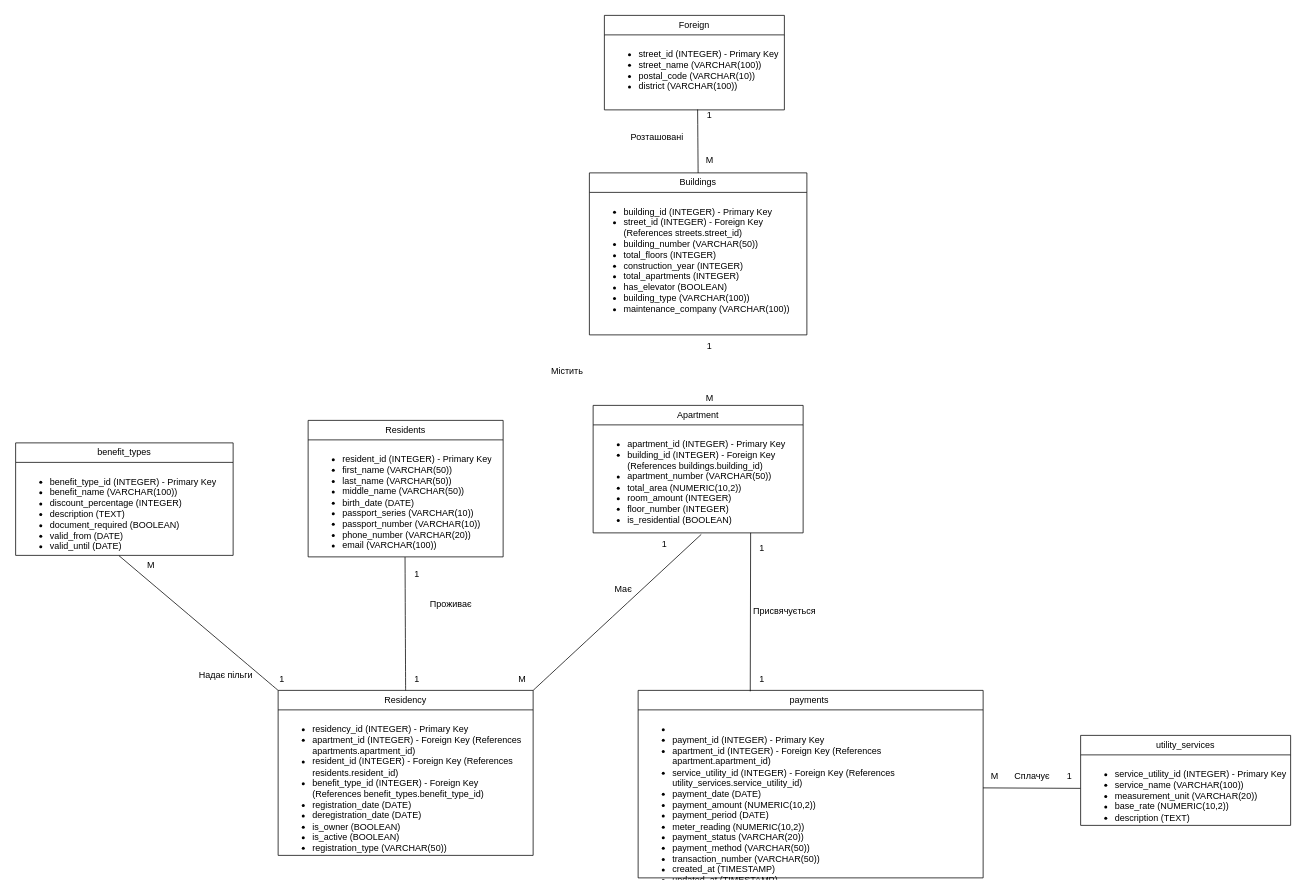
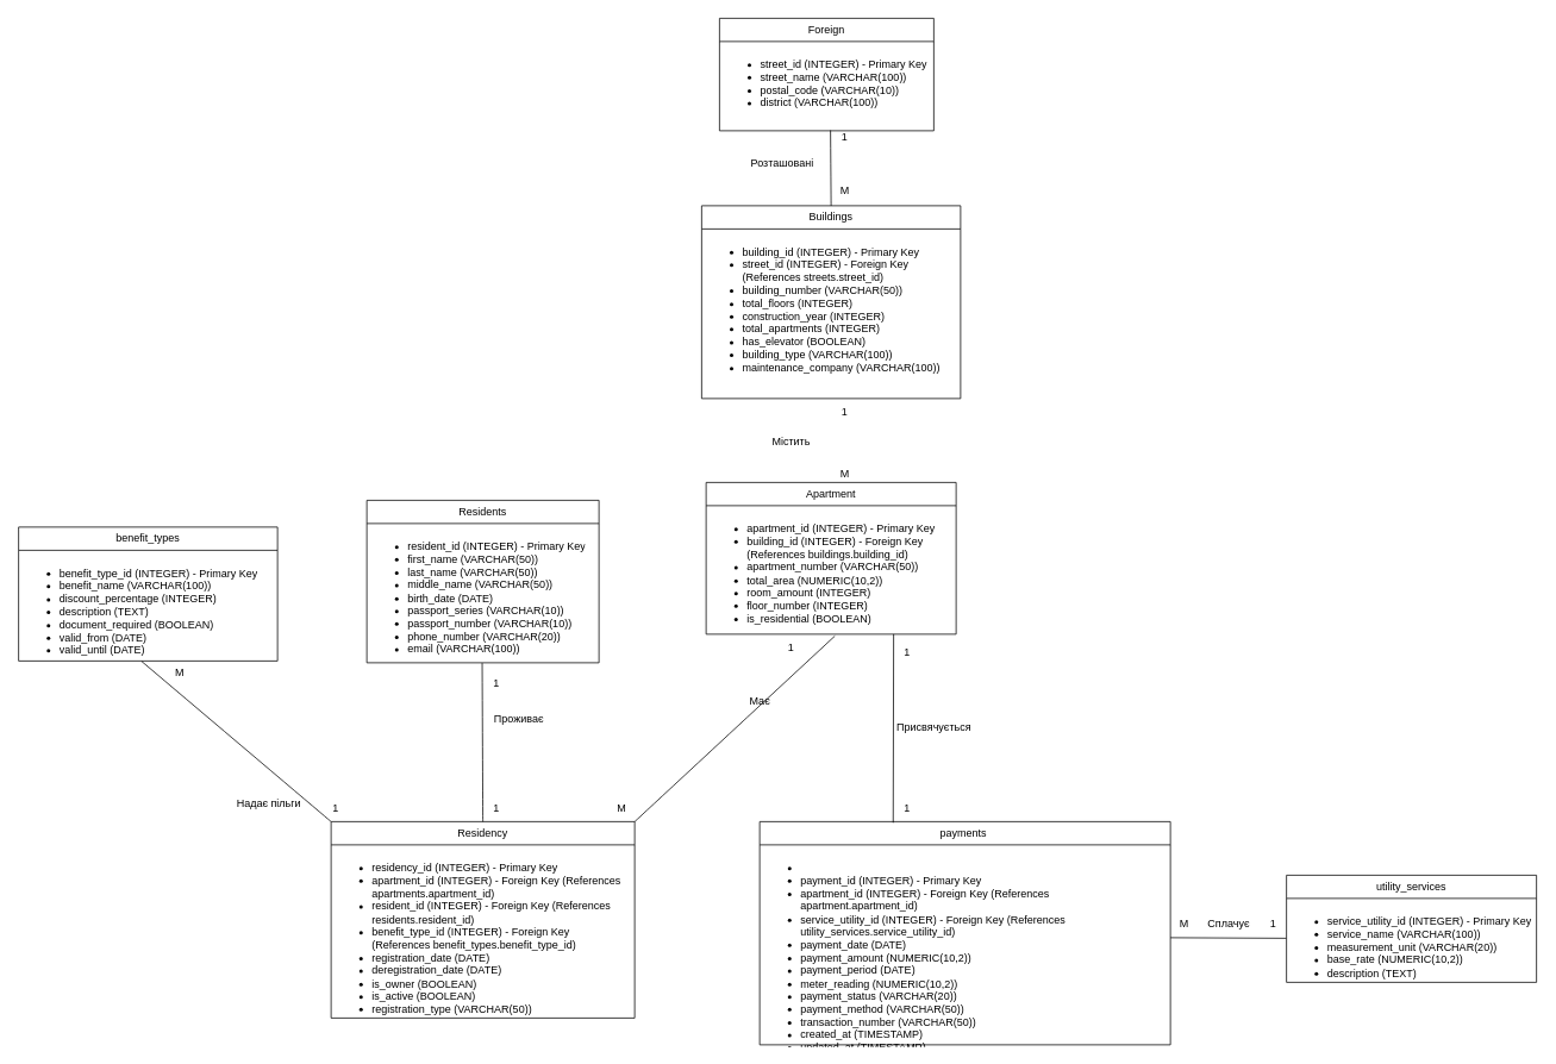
  <mxCell id="0" />
  <mxCell id="1" parent="0" />
  <mxCell id="2" value="benefit_types" style="swimlane;fontStyle=0;childLayout=stackLayout;horizontal=1;startSize=26;fillColor=none;horizontalStack=0;resizeParent=1;resizeParentMax=0;resizeLast=0;collapsible=1;marginBottom=0;whiteSpace=wrap;html=1;" parent="1" vertex="1"><mxGeometry x="20" y="590" width="290" height="150" as="geometry" /></mxCell>
  <mxCell id="3" value="&lt;ul&gt;&lt;li&gt;benefit_type_id (INTEGER) - Primary Key&lt;/li&gt;&lt;li&gt;benefit_name (VARCHAR(100))&lt;/li&gt;&lt;li&gt;discount_percentage (INTEGER)&lt;/li&gt;&lt;li&gt;description (TEXT)&lt;/li&gt;&lt;li&gt;document_required (BOOLEAN)&lt;/li&gt;&lt;li&gt;valid_from (DATE)&lt;/li&gt;&lt;li&gt;valid_until (DATE)&lt;/li&gt;&lt;/ul&gt;" style="text;strokeColor=none;fillColor=none;align=left;verticalAlign=top;spacingLeft=4;spacingRight=4;overflow=hidden;rotatable=0;points=[[0,0.5],[1,0.5]];portConstraint=eastwest;whiteSpace=wrap;html=1;" parent="2" vertex="1"><mxGeometry y="26" width="290" height="124" as="geometry" /></mxCell>
  <mxCell id="4" value="Residents" style="swimlane;fontStyle=0;childLayout=stackLayout;horizontal=1;startSize=26;fillColor=none;horizontalStack=0;resizeParent=1;resizeParentMax=0;resizeLast=0;collapsible=1;marginBottom=0;whiteSpace=wrap;html=1;" parent="1" vertex="1"><mxGeometry x="410" y="560" width="260" height="182" as="geometry" /></mxCell>
  <mxCell id="5" value="&lt;ul&gt;&lt;li&gt;resident_id (INTEGER) - Primary Key&lt;/li&gt;&lt;li&gt;first_name (VARCHAR(50))&lt;/li&gt;&lt;li&gt;last_name (VARCHAR(50))&lt;/li&gt;&lt;li&gt;middle_name (VARCHAR(50))&lt;/li&gt;&lt;li&gt;birth_date (DATE)&lt;/li&gt;&lt;li&gt;passport_series (VARCHAR(10))&lt;/li&gt;&lt;li&gt;passport_number (VARCHAR(10))&lt;/li&gt;&lt;li&gt;phone_number (VARCHAR(20))&lt;/li&gt;&lt;li&gt;email (VARCHAR(100))&lt;/li&gt;&lt;/ul&gt;" style="text;strokeColor=none;fillColor=none;align=left;verticalAlign=top;spacingLeft=4;spacingRight=4;overflow=hidden;rotatable=0;points=[[0,0.5],[1,0.5]];portConstraint=eastwest;whiteSpace=wrap;html=1;" parent="4" vertex="1"><mxGeometry y="26" width="260" height="156" as="geometry" /></mxCell>
  <mxCell id="6" value="Apartment" style="swimlane;fontStyle=0;childLayout=stackLayout;horizontal=1;startSize=26;fillColor=none;horizontalStack=0;resizeParent=1;resizeParentMax=0;resizeLast=0;collapsible=1;marginBottom=0;whiteSpace=wrap;html=1;" parent="1" vertex="1"><mxGeometry x="790" y="540" width="280" height="170" as="geometry" /></mxCell>
  <mxCell id="7" value="&lt;div&gt;&lt;ul&gt;&lt;li&gt;apartment_id (INTEGER) - Primary Key&lt;/li&gt;&lt;li&gt;building_id (INTEGER) - Foreign Key (References buildings.building_id)&lt;/li&gt;&lt;li&gt;apartment_number (VARCHAR(50))&lt;/li&gt;&lt;li&gt;total_area (NUMERIC(10,2))&lt;/li&gt;&lt;li&gt;room_amount (INTEGER)&lt;/li&gt;&lt;li&gt;floor_number (INTEGER)&lt;/li&gt;&lt;li&gt;is_residential (BOOLEAN)&lt;/li&gt;&lt;/ul&gt;&lt;/div&gt;" style="text;strokeColor=none;fillColor=none;align=left;verticalAlign=top;spacingLeft=4;spacingRight=4;overflow=hidden;rotatable=0;points=[[0,0.5],[1,0.5]];portConstraint=eastwest;whiteSpace=wrap;html=1;" parent="6" vertex="1"><mxGeometry y="26" width="280" height="144" as="geometry" /></mxCell>
  <mxCell id="8" value="Residency" style="swimlane;fontStyle=0;childLayout=stackLayout;horizontal=1;startSize=26;fillColor=none;horizontalStack=0;resizeParent=1;resizeParentMax=0;resizeLast=0;collapsible=1;marginBottom=0;whiteSpace=wrap;html=1;" parent="1" vertex="1"><mxGeometry x="370" y="920" width="340" height="220" as="geometry" /></mxCell>
  <mxCell id="9" value="&lt;ul&gt;&lt;li&gt;residency_id (INTEGER) - Primary Key&lt;/li&gt;&lt;li&gt;apartment_id (INTEGER) - Foreign Key (References apartments.apartment_id)&lt;/li&gt;&lt;li&gt;resident_id (INTEGER) - Foreign Key (References residents.resident_id)&lt;/li&gt;&lt;li&gt;benefit_type_id (INTEGER) - Foreign Key (References benefit_types.benefit_type_id)&lt;/li&gt;&lt;li&gt;registration_date (DATE)&lt;/li&gt;&lt;li&gt;deregistration_date (DATE)&lt;/li&gt;&lt;li&gt;is_owner (BOOLEAN)&lt;/li&gt;&lt;li&gt;is_active (BOOLEAN)&lt;/li&gt;&lt;li&gt;registration_type (VARCHAR(50))&lt;/li&gt;&lt;/ul&gt;" style="text;strokeColor=none;fillColor=none;align=left;verticalAlign=top;spacingLeft=4;spacingRight=4;overflow=hidden;rotatable=0;points=[[0,0.5],[1,0.5]];portConstraint=eastwest;whiteSpace=wrap;html=1;" parent="8" vertex="1"><mxGeometry y="26" width="340" height="194" as="geometry" /></mxCell>
  <mxCell id="10" value="utility_services" style="swimlane;fontStyle=0;childLayout=stackLayout;horizontal=1;startSize=26;fillColor=none;horizontalStack=0;resizeParent=1;resizeParentMax=0;resizeLast=0;collapsible=1;marginBottom=0;whiteSpace=wrap;html=1;" parent="1" vertex="1"><mxGeometry x="1440" y="980" width="280" height="120" as="geometry" /></mxCell>
  <mxCell id="11" value="&lt;ul&gt;&lt;li&gt;service_utility_id (INTEGER) - Primary Key&lt;/li&gt;&lt;li&gt;service_name (VARCHAR(100))&lt;/li&gt;&lt;li&gt;measurement_unit (VARCHAR(20))&lt;/li&gt;&lt;li&gt;base_rate (NUMERIC(10,2))&lt;/li&gt;&lt;li&gt;description (TEXT)&lt;/li&gt;&lt;/ul&gt;" style="text;strokeColor=none;fillColor=none;align=left;verticalAlign=top;spacingLeft=4;spacingRight=4;overflow=hidden;rotatable=0;points=[[0,0.5],[1,0.5]];portConstraint=eastwest;whiteSpace=wrap;html=1;" parent="10" vertex="1"><mxGeometry y="26" width="280" height="94" as="geometry" /></mxCell>
  <mxCell id="12" value="Buildings" style="swimlane;fontStyle=0;childLayout=stackLayout;horizontal=1;startSize=26;fillColor=none;horizontalStack=0;resizeParent=1;resizeParentMax=0;resizeLast=0;collapsible=1;marginBottom=0;whiteSpace=wrap;html=1;" parent="1" vertex="1"><mxGeometry x="785" y="230" width="290" height="216" as="geometry" /></mxCell>
  <mxCell id="13" value="&lt;div&gt;&lt;ul&gt;&lt;li&gt;building_id (INTEGER) - Primary Key&lt;/li&gt;&lt;li&gt;street_id (INTEGER) - Foreign Key (References streets.street_id)&lt;/li&gt;&lt;li&gt;building_number (VARCHAR(50))&lt;/li&gt;&lt;li&gt;total_floors (INTEGER)&lt;/li&gt;&lt;li&gt;construction_year (INTEGER)&lt;/li&gt;&lt;li&gt;total_apartments (INTEGER)&lt;/li&gt;&lt;li&gt;has_elevator (BOOLEAN)&lt;/li&gt;&lt;li&gt;building_type (VARCHAR(100))&lt;/li&gt;&lt;li&gt;maintenance_company (VARCHAR(100))&lt;/li&gt;&lt;/ul&gt;&lt;/div&gt;" style="text;strokeColor=none;fillColor=none;align=left;verticalAlign=top;spacingLeft=4;spacingRight=4;overflow=hidden;rotatable=0;points=[[0,0.5],[1,0.5]];portConstraint=eastwest;whiteSpace=wrap;html=1;" parent="12" vertex="1"><mxGeometry y="26" width="290" height="190" as="geometry" /></mxCell>
  <mxCell id="14" value="Foreign" style="swimlane;fontStyle=0;childLayout=stackLayout;horizontal=1;startSize=26;fillColor=none;horizontalStack=0;resizeParent=1;resizeParentMax=0;resizeLast=0;collapsible=1;marginBottom=0;whiteSpace=wrap;html=1;" parent="1" vertex="1"><mxGeometry x="805" y="20" width="240" height="126" as="geometry" /></mxCell>
  <mxCell id="15" value="&lt;div&gt;&lt;ul&gt;&lt;li&gt;street_id (INTEGER) - Primary Key&lt;/li&gt;&lt;li&gt;street_name (VARCHAR(100))&lt;/li&gt;&lt;li&gt;postal_code (VARCHAR(10))&lt;/li&gt;&lt;li&gt;district (VARCHAR(100))&lt;/li&gt;&lt;/ul&gt;&lt;/div&gt;" style="text;strokeColor=none;fillColor=none;align=left;verticalAlign=top;spacingLeft=4;spacingRight=4;overflow=hidden;rotatable=0;points=[[0,0.5],[1,0.5]];portConstraint=eastwest;whiteSpace=wrap;html=1;" parent="14" vertex="1"><mxGeometry y="26" width="240" height="100" as="geometry" /></mxCell>
  <mxCell id="16" value="Надає пільги" style="text;html=1;align=center;verticalAlign=middle;resizable=0;points=[];autosize=1;strokeColor=none;fillColor=none;" parent="1" vertex="1"><mxGeometry x="250" y="885" width="100" height="30" as="geometry" /></mxCell>
- <mxCell id="17" value="Проживає" style="text;html=1;align=center;verticalAlign=middle;resizable=0;points=[];autosize=1;strokeColor=none;fillColor=none;" parent="1" vertex="1"><mxGeometry x="560" y="790" width="80" height="30" as="geometry" /></mxCell>
- <mxCell id="18" value="Має" style="text;html=1;align=center;verticalAlign=middle;resizable=0;points=[];autosize=1;strokeColor=none;fillColor=none;" parent="1" vertex="1"><mxGeometry x="805" y="770" width="50" height="30" as="geometry" /></mxCell>
- <mxCell id="19" value="Містить" style="text;html=1;align=center;verticalAlign=middle;resizable=0;points=[];autosize=1;strokeColor=none;fillColor=none;" parent="1" vertex="1"><mxGeometry x="720" y="480" width="70" height="30" as="geometry" /></mxCell>
+ <mxCell id="17" value="Проживає" style="text;html=1;align=center;verticalAlign=middle;resizable=0;points=[];autosize=1;strokeColor=none;fillColor=none;" parent="1" vertex="1"><mxGeometry x="540" y="790" width="80" height="30" as="geometry" /></mxCell>
+ <mxCell id="18" value="Має" style="text;html=1;align=center;verticalAlign=middle;resizable=0;points=[];autosize=1;strokeColor=none;fillColor=none;" parent="1" vertex="1"><mxGeometry x="825" y="770" width="50" height="30" as="geometry" /></mxCell>
+ <mxCell id="19" value="Містить" style="text;html=1;align=center;verticalAlign=middle;resizable=0;points=[];autosize=1;strokeColor=none;fillColor=none;" parent="1" vertex="1"><mxGeometry x="850" y="480" width="70" height="30" as="geometry" /></mxCell>
  <mxCell id="20" value="Розташовані" style="text;html=1;align=center;verticalAlign=middle;resizable=0;points=[];autosize=1;strokeColor=none;fillColor=none;" parent="1" vertex="1"><mxGeometry x="830" y="168" width="90" height="30" as="geometry" /></mxCell>
  <mxCell id="21" value="" style="endArrow=none;html=1;rounded=0;curved=1;entryX=0.515;entryY=1.014;entryDx=0;entryDy=0;entryPerimeter=0;" parent="1" target="7" edge="1"><mxGeometry width="50" height="50" relative="1" as="geometry"><mxPoint x="710" y="920" as="sourcePoint" /><mxPoint x="760" y="870" as="targetPoint" /></mxGeometry></mxCell>
  <mxCell id="22" value="" style="endArrow=none;html=1;rounded=0;curved=1;entryX=0.497;entryY=1.002;entryDx=0;entryDy=0;entryPerimeter=0;" parent="1" target="5" edge="1"><mxGeometry width="50" height="50" relative="1" as="geometry"><mxPoint x="540" y="920" as="sourcePoint" /><mxPoint x="590" y="870" as="targetPoint" /></mxGeometry></mxCell>
  <mxCell id="23" value="" style="endArrow=none;html=1;rounded=0;curved=1;entryX=0.475;entryY=1.003;entryDx=0;entryDy=0;entryPerimeter=0;" parent="1" target="3" edge="1"><mxGeometry width="50" height="50" relative="1" as="geometry"><mxPoint x="370" y="920" as="sourcePoint" /><mxPoint x="420" y="870" as="targetPoint" /></mxGeometry></mxCell>
  <mxCell id="24" value="" style="endArrow=none;html=1;rounded=0;curved=1;entryX=0.518;entryY=0.995;entryDx=0;entryDy=0;entryPerimeter=0;" parent="1" target="15" edge="1"><mxGeometry width="50" height="50" relative="1" as="geometry"><mxPoint x="930" y="230" as="sourcePoint" /><mxPoint x="980" y="180" as="targetPoint" /></mxGeometry></mxCell>
  <mxCell id="25" value="1" style="text;html=1;align=center;verticalAlign=middle;resizable=0;points=[];autosize=1;strokeColor=none;fillColor=none;" parent="1" vertex="1"><mxGeometry x="930" y="138" width="30" height="30" as="geometry" /></mxCell>
  <mxCell id="26" value="М" style="text;html=1;align=center;verticalAlign=middle;resizable=0;points=[];autosize=1;strokeColor=none;fillColor=none;" parent="1" vertex="1"><mxGeometry x="930" y="198" width="30" height="30" as="geometry" /></mxCell>
  <mxCell id="27" value="1" style="text;html=1;align=center;verticalAlign=middle;resizable=0;points=[];autosize=1;strokeColor=none;fillColor=none;" parent="1" vertex="1"><mxGeometry x="870" y="710" width="30" height="30" as="geometry" /></mxCell>
  <mxCell id="28" value="М" style="text;html=1;align=center;verticalAlign=middle;resizable=0;points=[];autosize=1;strokeColor=none;fillColor=none;" parent="1" vertex="1"><mxGeometry x="680" y="890" width="30" height="30" as="geometry" /></mxCell>
  <mxCell id="29" value="1" style="text;html=1;align=center;verticalAlign=middle;resizable=0;points=[];autosize=1;strokeColor=none;fillColor=none;" parent="1" vertex="1"><mxGeometry x="540" y="750" width="30" height="30" as="geometry" /></mxCell>
  <mxCell id="30" value="1" style="text;html=1;align=center;verticalAlign=middle;resizable=0;points=[];autosize=1;strokeColor=none;fillColor=none;" parent="1" vertex="1"><mxGeometry x="540" y="890" width="30" height="30" as="geometry" /></mxCell>
  <mxCell id="31" value="1" style="text;html=1;align=center;verticalAlign=middle;resizable=0;points=[];autosize=1;strokeColor=none;fillColor=none;" parent="1" vertex="1"><mxGeometry x="360" y="890" width="30" height="30" as="geometry" /></mxCell>
  <mxCell id="32" value="М" style="text;html=1;align=center;verticalAlign=middle;resizable=0;points=[];autosize=1;strokeColor=none;fillColor=none;" parent="1" vertex="1"><mxGeometry x="185" y="738" width="30" height="30" as="geometry" /></mxCell>
  <mxCell id="33" value="1" style="text;html=1;align=center;verticalAlign=middle;resizable=0;points=[];autosize=1;strokeColor=none;fillColor=none;" parent="1" vertex="1"><mxGeometry x="930" y="446" width="30" height="30" as="geometry" /></mxCell>
  <mxCell id="34" value="M" style="text;html=1;align=center;verticalAlign=middle;resizable=0;points=[];autosize=1;strokeColor=none;fillColor=none;" parent="1" vertex="1"><mxGeometry x="930" y="515" width="30" height="30" as="geometry" /></mxCell>
  <mxCell id="35" value="payments&amp;nbsp;" style="swimlane;fontStyle=0;childLayout=stackLayout;horizontal=1;startSize=26;fillColor=none;horizontalStack=0;resizeParent=1;resizeParentMax=0;resizeLast=0;collapsible=1;marginBottom=0;whiteSpace=wrap;html=1;" parent="1" vertex="1"><mxGeometry x="850" y="920" width="460" height="250" as="geometry" /></mxCell>
  <mxCell id="36" value="&lt;ul&gt;&lt;li&gt;&lt;li&gt;payment_id (INTEGER) - Primary Key&lt;/li&gt;&lt;li&gt;apartment_id (INTEGER) - Foreign Key (References apartment.apartment_id)&lt;/li&gt;&lt;li&gt;service_utility_id (INTEGER) - Foreign Key (References utility_services.service_utility_id)&lt;/li&gt;&lt;li&gt;payment_date (DATE)&lt;/li&gt;&lt;li&gt;payment_amount (NUMERIC(10,2))&lt;/li&gt;&lt;li&gt;payment_period (DATE)&lt;/li&gt;&lt;li&gt;meter_reading (NUMERIC(10,2))&lt;/li&gt;&lt;li&gt;payment_status (VARCHAR(20))&lt;/li&gt;&lt;li&gt;payment_method (VARCHAR(50))&lt;/li&gt;&lt;li&gt;transaction_number (VARCHAR(50))&lt;/li&gt;&lt;li&gt;created_at (TIMESTAMP)&lt;/li&gt;&lt;li&gt;updated_at (TIMESTAMP)&lt;/li&gt;&lt;/li&gt;&lt;/ul&gt;" style="text;strokeColor=none;fillColor=none;align=left;verticalAlign=top;spacingLeft=4;spacingRight=4;overflow=hidden;rotatable=0;points=[[0,0.5],[1,0.5]];portConstraint=eastwest;whiteSpace=wrap;html=1;" parent="35" vertex="1"><mxGeometry y="26" width="460" height="224" as="geometry" /></mxCell>
  <mxCell id="37" value="" style="endArrow=none;html=1;rounded=0;entryX=-0.001;entryY=0.475;entryDx=0;entryDy=0;entryPerimeter=0;" parent="1" target="11" edge="1"><mxGeometry width="50" height="50" relative="1" as="geometry"><mxPoint x="1310" y="1050" as="sourcePoint" /><mxPoint x="1360" y="1000" as="targetPoint" /></mxGeometry></mxCell>
  <mxCell id="38" value="1" style="text;html=1;align=center;verticalAlign=middle;resizable=0;points=[];autosize=1;strokeColor=none;fillColor=none;" parent="1" vertex="1"><mxGeometry x="1410" y="1020" width="30" height="30" as="geometry" /></mxCell>
  <mxCell id="39" value="M" style="text;html=1;align=center;verticalAlign=middle;resizable=0;points=[];autosize=1;strokeColor=none;fillColor=none;" parent="1" vertex="1"><mxGeometry x="1310" y="1020" width="30" height="30" as="geometry" /></mxCell>
  <mxCell id="40" value="Сплачує" style="text;html=1;align=center;verticalAlign=middle;resizable=0;points=[];autosize=1;strokeColor=none;fillColor=none;" parent="1" vertex="1"><mxGeometry x="1340" y="1020" width="70" height="30" as="geometry" /></mxCell>
  <mxCell id="41" value="" style="endArrow=none;html=1;rounded=0;exitX=0.325;exitY=0.005;exitDx=0;exitDy=0;exitPerimeter=0;" parent="1" source="35" edge="1"><mxGeometry width="50" height="50" relative="1" as="geometry"><mxPoint x="950" y="760" as="sourcePoint" /><mxPoint x="1000" y="710" as="targetPoint" /></mxGeometry></mxCell>
  <mxCell id="42" value="1" style="text;html=1;align=center;verticalAlign=middle;resizable=0;points=[];autosize=1;strokeColor=none;fillColor=none;" parent="1" vertex="1"><mxGeometry x="1000" y="715" width="30" height="30" as="geometry" /></mxCell>
  <mxCell id="43" value="1" style="text;html=1;align=center;verticalAlign=middle;resizable=0;points=[];autosize=1;strokeColor=none;fillColor=none;" parent="1" vertex="1"><mxGeometry x="1000" y="890" width="30" height="30" as="geometry" /></mxCell>
  <mxCell id="44" value="Присвячується" style="text;html=1;align=center;verticalAlign=middle;resizable=0;points=[];autosize=1;strokeColor=none;fillColor=none;" parent="1" vertex="1"><mxGeometry x="990" y="800" width="110" height="30" as="geometry" /></mxCell>
